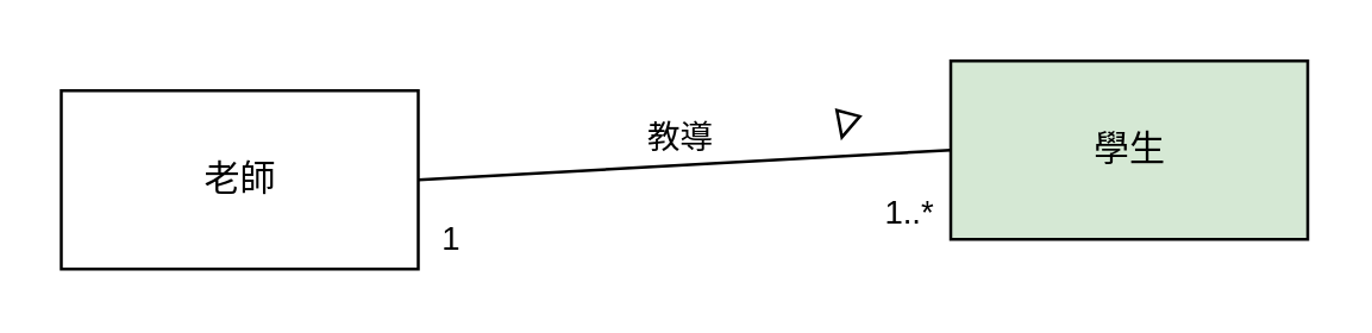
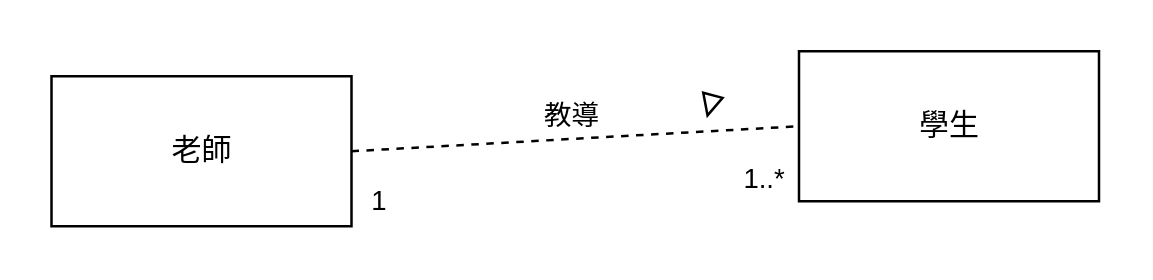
  <mxCell id="0" />
  <mxCell id="1" parent="0" />
- <mxCell id="2" style="edgeStyle=none;html=1;exitX=1;exitY=0.5;exitDx=0;exitDy=0;entryX=0;entryY=0.5;entryDx=0;entryDy=0;endArrow=none;endFill=0;" parent="1" source="6" target="7" edge="1"><mxGeometry relative="1" as="geometry" /></mxCell>
+ <mxCell id="2" style="edgeStyle=none;html=1;exitX=1;exitY=0.5;exitDx=0;exitDy=0;entryX=0;entryY=0.5;entryDx=0;entryDy=0;endArrow=none;endFill=0;dashed=1;" parent="1" source="6" target="7" edge="1"><mxGeometry relative="1" as="geometry" /></mxCell>
  <mxCell id="3" value="1" style="edgeLabel;html=1;align=center;verticalAlign=middle;resizable=0;points=[];" parent="2" vertex="1" connectable="0"><mxGeometry x="-0.873" relative="1" as="geometry"><mxPoint y="20" as="offset" /></mxGeometry></mxCell>
  <mxCell id="4" value="1..*" style="edgeLabel;html=1;align=center;verticalAlign=middle;resizable=0;points=[];" parent="2" vertex="1" connectable="0"><mxGeometry x="0.882" y="1" relative="1" as="geometry"><mxPoint x="-4" y="21" as="offset" /></mxGeometry></mxCell>
  <mxCell id="5" value="教導" style="edgeLabel;html=1;align=center;verticalAlign=middle;resizable=0;points=[];" parent="2" vertex="1" connectable="0"><mxGeometry x="-0.184" y="1" relative="1" as="geometry"><mxPoint x="15" y="-9" as="offset" /></mxGeometry></mxCell>
  <mxCell id="6" value="老師" style="html=1;" parent="1" vertex="1"><mxGeometry x="20" y="30" width="120" height="60" as="geometry" /></mxCell>
- <mxCell id="7" value="學生" style="html=1;fillColor=#d5e8d4;" parent="1" vertex="1"><mxGeometry x="319" y="20" width="120" height="60" as="geometry" /></mxCell>
+ <mxCell id="7" value="學生" style="html=1;" parent="1" vertex="1"><mxGeometry x="319" y="20" width="120" height="60" as="geometry" /></mxCell>
  <mxCell id="8" value="" style="triangle;whiteSpace=wrap;html=1;rotation=105;" parent="1" vertex="1"><mxGeometry x="279.33" y="37.65" width="8.32" height="8" as="geometry" /></mxCell>
